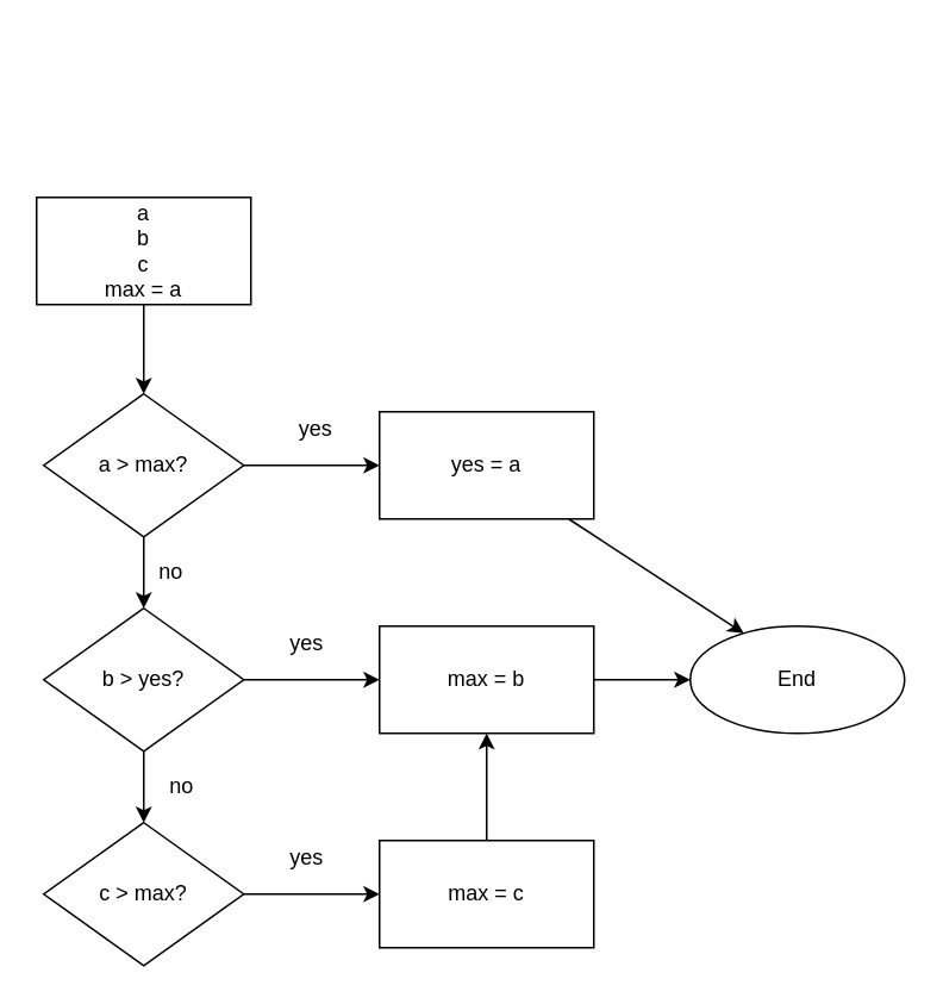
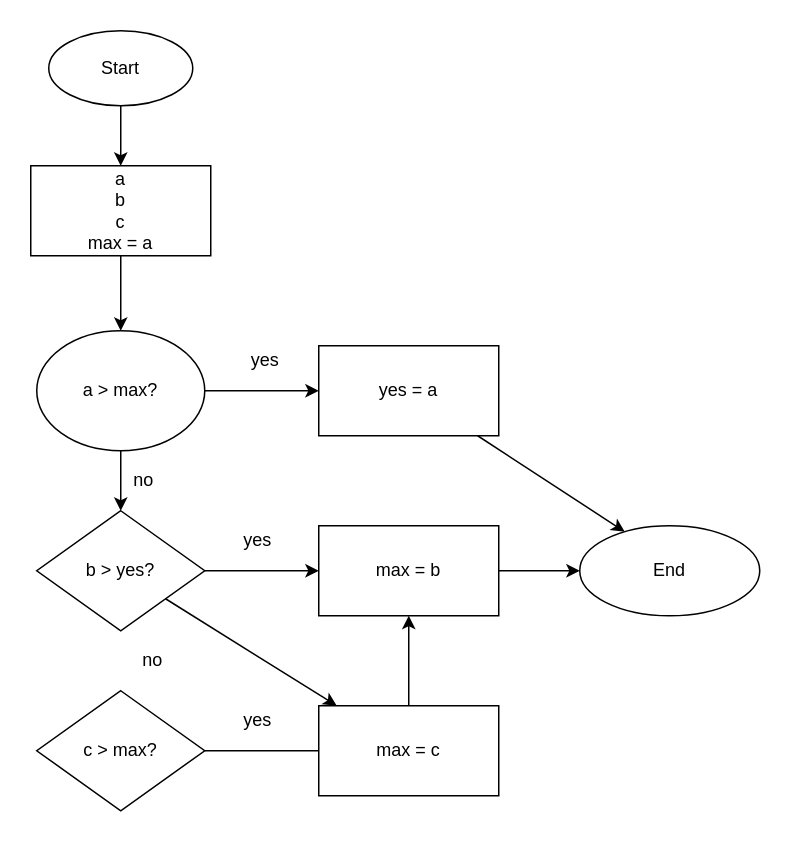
  <mxCell id="0" />
  <mxCell id="1" parent="0" />
+ <mxCell id="2" value="" style="edgeStyle=none;html=1;" parent="1" source="3" target="5" edge="1"><mxGeometry relative="1" as="geometry" /></mxCell>
+ <mxCell id="3" value="Start" style="ellipse;whiteSpace=wrap;html=1;" parent="1" vertex="1"><mxGeometry x="32" y="20" width="96" height="50" as="geometry" /></mxCell>
  <mxCell id="4" value="" style="edgeStyle=none;html=1;" parent="1" source="5" target="8" edge="1"><mxGeometry relative="1" as="geometry" /></mxCell>
  <mxCell id="5" value="a&lt;br&gt;b&lt;br&gt;c&lt;br&gt;max = a" style="whiteSpace=wrap;html=1;" parent="1" vertex="1"><mxGeometry x="20" y="110" width="120" height="60" as="geometry" /></mxCell>
  <mxCell id="6" value="" style="edgeStyle=none;html=1;" parent="1" source="8" target="10" edge="1"><mxGeometry relative="1" as="geometry" /></mxCell>
  <mxCell id="7" value="" style="edgeStyle=none;html=1;" parent="1" source="8" target="13" edge="1"><mxGeometry relative="1" as="geometry" /></mxCell>
- <mxCell id="8" value="a &amp;gt; max?" style="rhombus;whiteSpace=wrap;html=1;" parent="1" vertex="1"><mxGeometry x="24" y="220" width="112" height="80" as="geometry" /></mxCell>
+ <mxCell id="8" value="a &amp;gt; max?" style="ellipse;whiteSpace=wrap;html=1;" parent="1" vertex="1"><mxGeometry x="24" y="220" width="112" height="80" as="geometry" /></mxCell>
  <mxCell id="9" style="edgeStyle=none;html=1;entryX=0.25;entryY=0.067;entryDx=0;entryDy=0;entryPerimeter=0;" parent="1" source="10" target="25" edge="1"><mxGeometry relative="1" as="geometry" /></mxCell>
  <mxCell id="10" value="yes = a" style="whiteSpace=wrap;html=1;" parent="1" vertex="1"><mxGeometry x="212" y="230" width="120" height="60" as="geometry" /></mxCell>
- <mxCell id="11" value="" style="edgeStyle=none;html=1;" parent="1" source="13" target="15" edge="1"><mxGeometry relative="1" as="geometry" /></mxCell>
+ <mxCell id="11" value="" style="edgeStyle=none;html=1;" parent="1" source="13" target="19" edge="1"><mxGeometry relative="1" as="geometry" /></mxCell>
  <mxCell id="12" value="" style="edgeStyle=none;html=1;" parent="1" source="13" target="17" edge="1"><mxGeometry relative="1" as="geometry" /></mxCell>
  <mxCell id="13" value="b &amp;gt; yes?" style="rhombus;whiteSpace=wrap;html=1;" parent="1" vertex="1"><mxGeometry x="24" y="340" width="112" height="80" as="geometry" /></mxCell>
- <mxCell id="14" value="" style="edgeStyle=none;html=1;" parent="1" source="15" target="19" edge="1"><mxGeometry relative="1" as="geometry" /></mxCell>
+ <mxCell id="14" value="" style="edgeStyle=none;html=1;endArrow=none;" parent="1" source="15" target="19" edge="1"><mxGeometry relative="1" as="geometry" /></mxCell>
  <mxCell id="15" value="c &amp;gt; max?" style="rhombus;whiteSpace=wrap;html=1;" parent="1" vertex="1"><mxGeometry x="24" y="460" width="112" height="80" as="geometry" /></mxCell>
  <mxCell id="16" style="edgeStyle=none;html=1;entryX=0;entryY=0.5;entryDx=0;entryDy=0;" parent="1" source="17" target="25" edge="1"><mxGeometry relative="1" as="geometry" /></mxCell>
  <mxCell id="17" value="max = b" style="whiteSpace=wrap;html=1;" parent="1" vertex="1"><mxGeometry x="212" y="350" width="120" height="60" as="geometry" /></mxCell>
  <mxCell id="18" style="edgeStyle=none;html=1;" parent="1" source="19" target="17" edge="1"><mxGeometry relative="1" as="geometry" /></mxCell>
  <mxCell id="19" value="max = c" style="whiteSpace=wrap;html=1;" parent="1" vertex="1"><mxGeometry x="212" y="470" width="120" height="60" as="geometry" /></mxCell>
  <mxCell id="20" value="no" style="text;html=1;align=center;verticalAlign=middle;resizable=0;points=[];autosize=1;strokeColor=none;fillColor=none;" parent="1" vertex="1"><mxGeometry x="80" y="310" width="30" height="20" as="geometry" /></mxCell>
  <mxCell id="21" value="no" style="text;html=1;align=center;verticalAlign=middle;resizable=0;points=[];autosize=1;strokeColor=none;fillColor=none;" parent="1" vertex="1"><mxGeometry x="86" y="430" width="30" height="20" as="geometry" /></mxCell>
  <mxCell id="22" value="yes" style="text;html=1;align=center;verticalAlign=middle;resizable=0;points=[];autosize=1;strokeColor=none;fillColor=none;" parent="1" vertex="1"><mxGeometry x="161" y="230" width="30" height="20" as="geometry" /></mxCell>
  <mxCell id="23" value="yes" style="text;html=1;align=center;verticalAlign=middle;resizable=0;points=[];autosize=1;strokeColor=none;fillColor=none;" parent="1" vertex="1"><mxGeometry x="156" y="350" width="30" height="20" as="geometry" /></mxCell>
  <mxCell id="24" value="yes" style="text;html=1;align=center;verticalAlign=middle;resizable=0;points=[];autosize=1;strokeColor=none;fillColor=none;" parent="1" vertex="1"><mxGeometry x="156" y="470" width="30" height="20" as="geometry" /></mxCell>
  <mxCell id="25" value="End" style="ellipse;whiteSpace=wrap;html=1;" parent="1" vertex="1"><mxGeometry x="386" y="350" width="120" height="60" as="geometry" /></mxCell>
